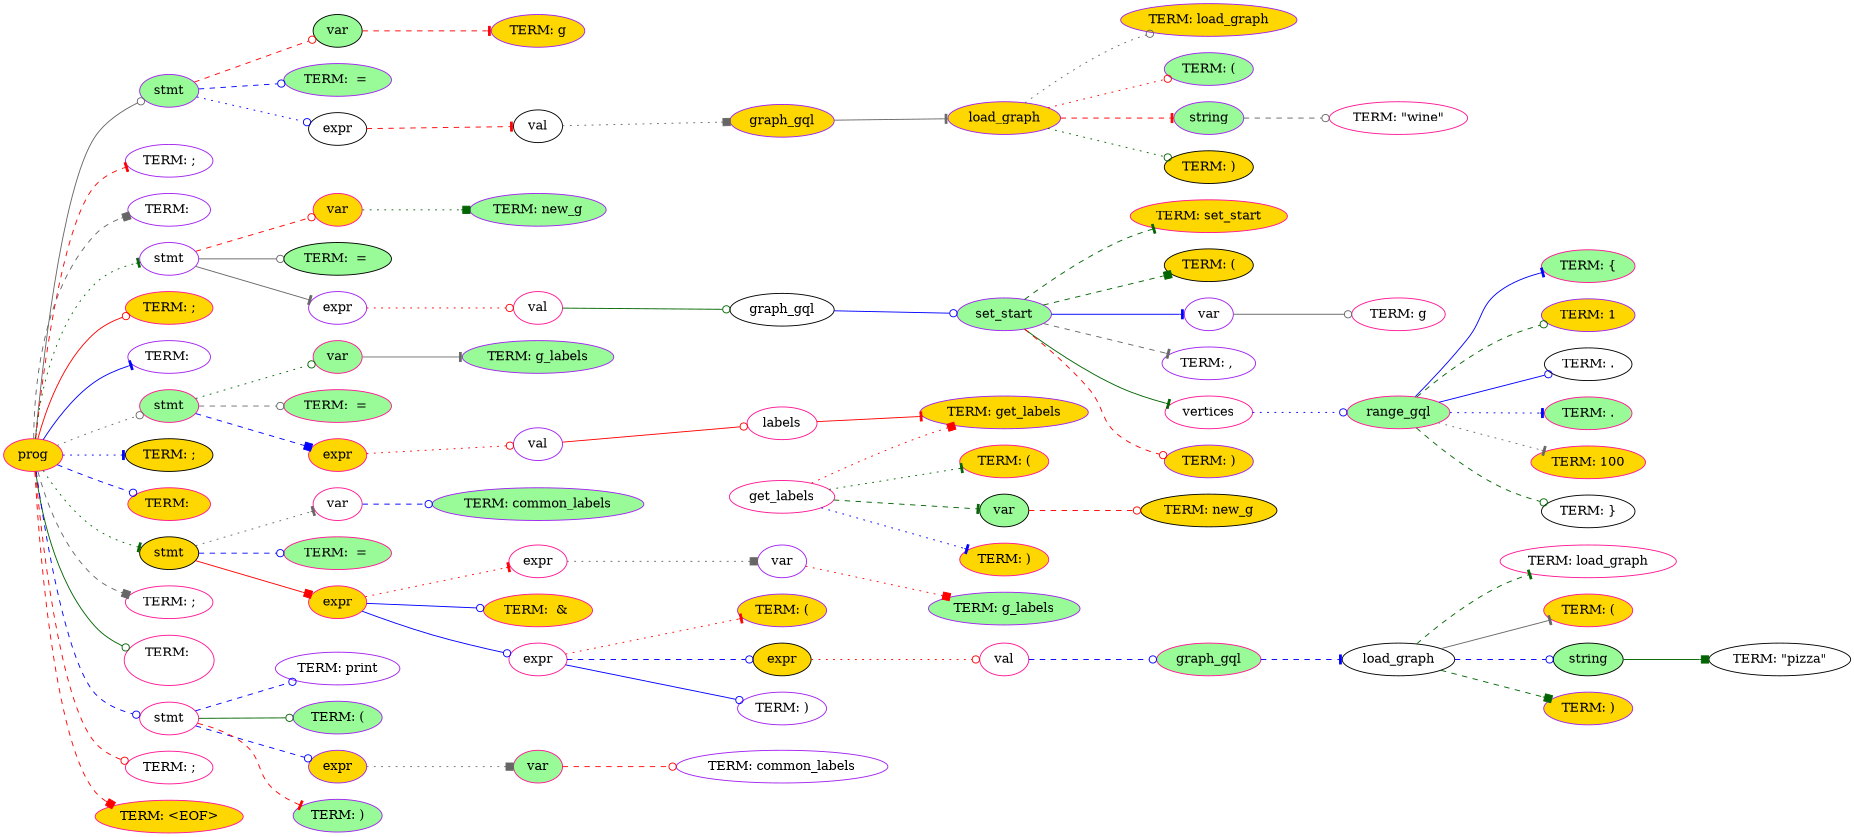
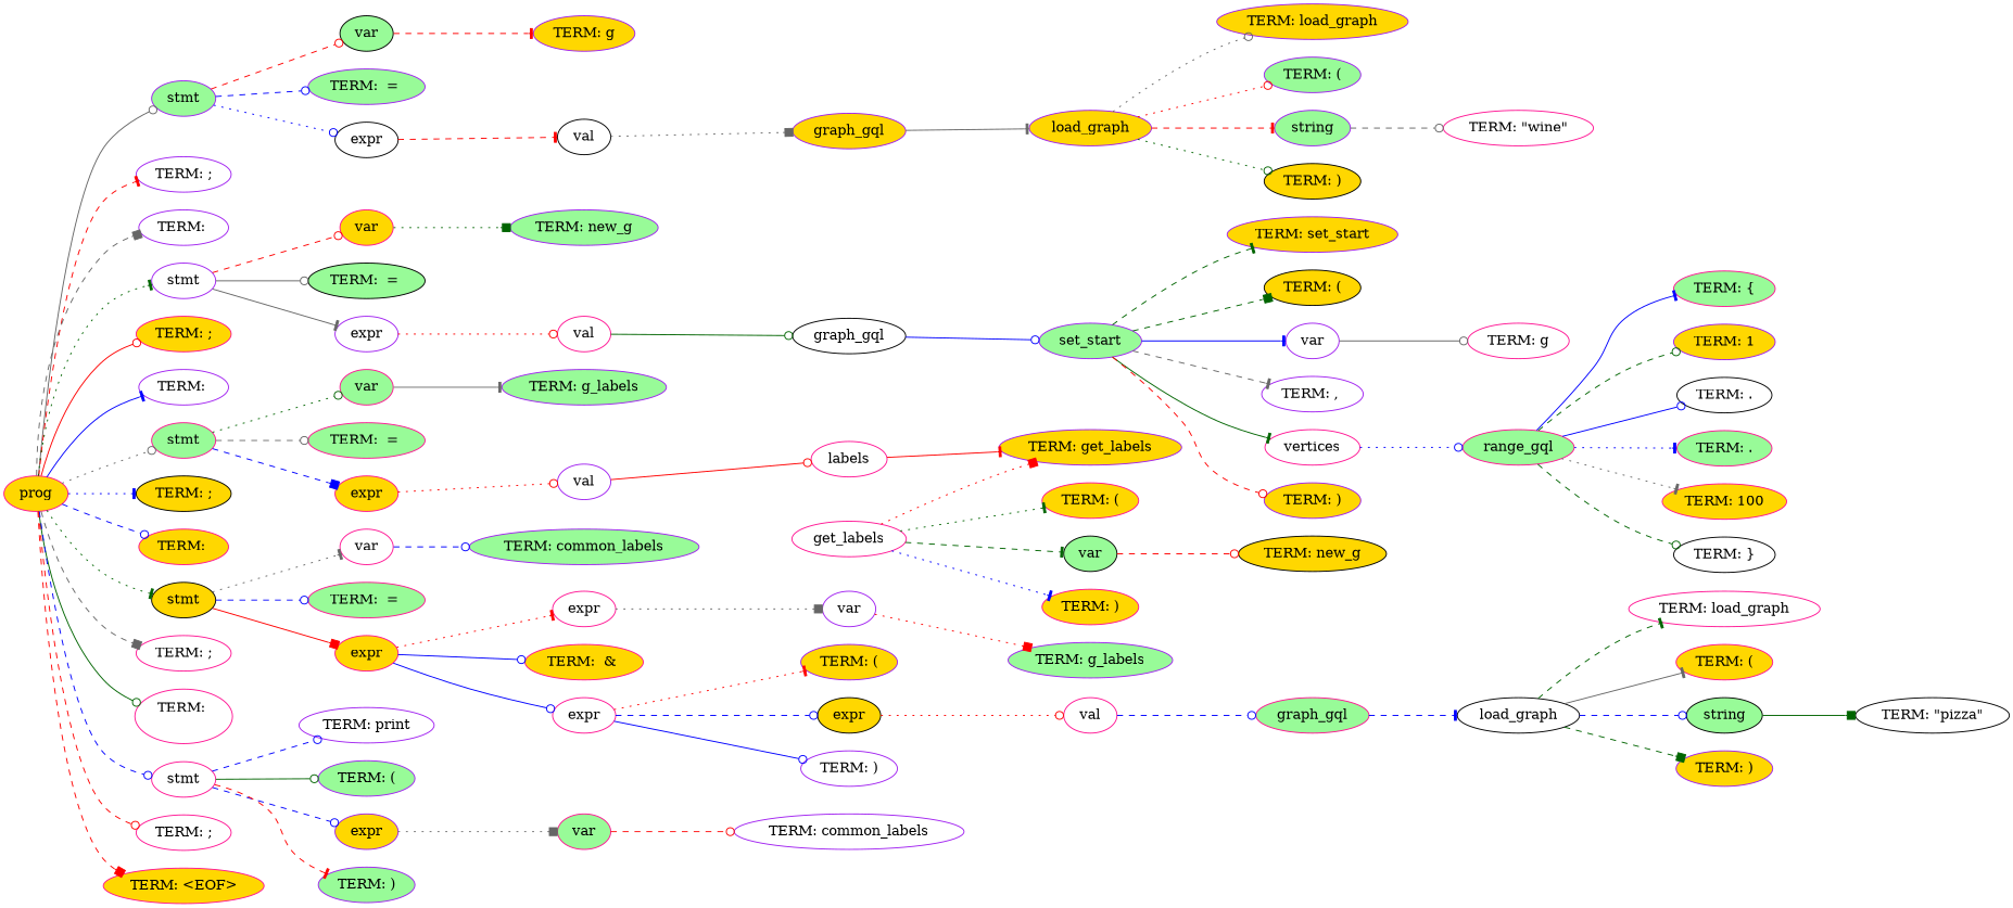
  digraph {
    rankdir=LR
    node [color=deeppink fillcolor=white style=filled]
    edge [arrowhead=odot color=blue style=dashed]
    n1 [fillcolor=gold label=prog]
    n2 [color=purple fillcolor=palegreen label=stmt]
    n3 [color=purple label="TERM: ;"]
    n4 [color=purple label="TERM: \n"]
    n5 [color=purple label=stmt]
    n6 [fillcolor=gold label="TERM: ;"]
    n7 [color=purple label="TERM: \n"]
    n8 [fillcolor=palegreen label=stmt]
    n9 [color=black fillcolor=gold label="TERM: ;"]
    n10 [fillcolor=gold label="TERM: \n"]
    n11 [color=black fillcolor=gold label=stmt]
    n12 [label="TERM: ;"]
    n13 [label="TERM: \n\n"]
    n14 [label=stmt]
    n15 [label="TERM: ;"]
    n16 [fillcolor=gold label="TERM: <EOF>"]
    n17 [color=black fillcolor=palegreen label=var]
    n18 [color=purple fillcolor=palegreen label="TERM:  = "]
    n19 [color=black label=expr]
    n20 [fillcolor=gold label=var]
    n21 [color=black fillcolor=palegreen label="TERM:  = "]
    n22 [color=purple label=expr]
    n23 [fillcolor=palegreen label=var]
    n24 [fillcolor=palegreen label="TERM:  = "]
    n25 [fillcolor=gold label=expr]
    n26 [label=var]
    n27 [fillcolor=palegreen label="TERM:  = "]
    n28 [fillcolor=gold label=expr]
    n29 [color=purple label="TERM: print"]
    n30 [color=purple fillcolor=palegreen label="TERM: ("]
    n31 [color=purple fillcolor=gold label=expr]
    n32 [color=purple fillcolor=palegreen label="TERM: )"]
    n33 [color=purple fillcolor=gold label="TERM: g"]
    n34 [color=black label=val]
    n35 [color=purple fillcolor=gold label=graph_gql]
    n36 [color=purple fillcolor=gold label=load_graph]
    n37 [color=purple fillcolor=gold label="TERM: load_graph"]
    n38 [color=purple fillcolor=palegreen label="TERM: ("]
    n39 [color=purple fillcolor=palegreen label=string]
    n40 [color=black fillcolor=gold label="TERM: )"]
    n41 [label="TERM: \"wine\""]
    n42 [color=purple fillcolor=palegreen label="TERM: new_g"]
    n43 [label=val]
    n44 [color=black label=graph_gql]
    n45 [color=purple fillcolor=palegreen label=set_start]
-   n46 [fillcolor=gold label="TERM: set_start"]
+   n46 [color=purple fillcolor=gold label="TERM: set_start"]
    n47 [color=black fillcolor=gold label="TERM: ("]
    n48 [color=purple label=var]
    n49 [color=purple label="TERM: , "]
    n50 [label=vertices]
    n51 [color=purple fillcolor=gold label="TERM: )"]
    n52 [label="TERM: g"]
    n53 [fillcolor=palegreen label=range_gql]
    n54 [fillcolor=palegreen label="TERM: {"]
    n55 [color=purple fillcolor=gold label="TERM: 1"]
    n56 [color=black label="TERM: ."]
    n57 [fillcolor=palegreen label="TERM: ."]
    n58 [fillcolor=gold label="TERM: 100"]
    n59 [color=black label="TERM: }"]
    n60 [color=purple fillcolor=palegreen label="TERM: g_labels"]
    n61 [color=purple label=val]
    n62 [label=labels]
    n63 [color=purple fillcolor=gold label="TERM: get_labels"]
    n64 [label=get_labels]
    n65 [fillcolor=gold label="TERM: ("]
    n66 [color=black fillcolor=palegreen label=var]
    n67 [fillcolor=gold label="TERM: )"]
    n68 [color=black fillcolor=gold label="TERM: new_g"]
    n69 [color=purple fillcolor=palegreen label="TERM: common_labels"]
    n70 [label=expr]
    n71 [fillcolor=gold label="TERM:  & "]
    n72 [label=expr]
    n73 [color=purple label=var]
    n74 [color=purple fillcolor=gold label="TERM: ("]
    n75 [color=black fillcolor=gold label=expr]
    n76 [color=purple label="TERM: )"]
    n77 [color=purple fillcolor=palegreen label="TERM: g_labels"]
    n78 [label=val]
    n79 [fillcolor=palegreen label=graph_gql]
    n80 [color=black label=load_graph]
    n81 [label="TERM: load_graph"]
    n82 [fillcolor=gold label="TERM: ("]
    n83 [color=black fillcolor=palegreen label=string]
    n84 [color=purple fillcolor=gold label="TERM: )"]
    n85 [color=black label="TERM: \"pizza\""]
    n86 [fillcolor=palegreen label=var]
    n87 [color=purple label="TERM: common_labels"]
    n1 -> n2 [color=gray40 style=solid]
    n1 -> n3 [arrowhead=tee color=red]
    n1 -> n4 [arrowhead=box color=gray40]
    n1 -> n5 [arrowhead=tee color=darkgreen style=dotted]
    n1 -> n6 [color=red style=solid]
    n1 -> n7 [arrowhead=tee style=solid]
    n1 -> n8 [color=gray40 style=dotted]
    n1 -> n9 [arrowhead=tee style=dotted]
    n1 -> n10
    n1 -> n11 [arrowhead=tee color=darkgreen style=dotted]
    n1 -> n12 [arrowhead=box color=gray40]
    n1 -> n13 [color=darkgreen style=solid]
    n1 -> n14
    n1 -> n15 [color=red]
    n1 -> n16 [arrowhead=box color=red]
    n2 -> n17 [color=red]
    n2 -> n18
    n2 -> n19 [style=dotted]
    n5 -> n20 [color=red]
    n5 -> n21 [color=gray40 style=solid]
    n5 -> n22 [arrowhead=tee color=gray40 style=solid]
    n8 -> n23 [color=darkgreen style=dotted]
    n8 -> n24 [color=gray40]
    n8 -> n25 [arrowhead=box]
    n11 -> n26 [arrowhead=tee color=gray40 style=dotted]
    n11 -> n27
    n11 -> n28 [arrowhead=box color=red style=solid]
    n14 -> n29
    n14 -> n30 [color=darkgreen style=solid]
    n14 -> n31
    n14 -> n32 [arrowhead=tee color=red]
    n17 -> n33 [arrowhead=tee color=red]
    n19 -> n34 [arrowhead=tee color=red]
    n20 -> n42 [arrowhead=box color=darkgreen style=dotted]
    n22 -> n43 [color=red style=dotted]
    n23 -> n60 [arrowhead=tee color=gray40 style=solid]
    n25 -> n61 [color=red style=dotted]
    n26 -> n69
    n28 -> n70 [arrowhead=tee color=red style=dotted]
    n28 -> n71 [style=solid]
    n28 -> n72 [style=solid]
    n31 -> n86 [arrowhead=box color=gray40 style=dotted]
    n34 -> n35 [arrowhead=box color=gray40 style=dotted]
    n35 -> n36 [arrowhead=tee color=gray40 style=solid]
    n36 -> n37 [color=gray40 style=dotted]
    n36 -> n38 [color=red style=dotted]
    n36 -> n39 [arrowhead=tee color=red]
    n36 -> n40 [color=darkgreen style=dotted]
    n39 -> n41 [color=gray40]
    n43 -> n44 [color=darkgreen style=solid]
    n44 -> n45 [style=solid]
    n45 -> n46 [arrowhead=tee color=darkgreen]
    n45 -> n47 [arrowhead=box color=darkgreen]
    n45 -> n48 [arrowhead=tee style=solid]
    n45 -> n49 [arrowhead=tee color=gray40]
    n45 -> n50 [arrowhead=tee color=darkgreen style=solid]
    n45 -> n51 [color=red]
    n48 -> n52 [color=gray40 style=solid]
    n50 -> n53 [style=dotted]
    n53 -> n54 [arrowhead=tee style=solid]
    n53 -> n55 [color=darkgreen]
    n53 -> n56 [style=solid]
    n53 -> n57 [arrowhead=tee style=dotted]
    n53 -> n58 [arrowhead=tee color=gray40 style=dotted]
    n53 -> n59 [color=darkgreen]
    n61 -> n62 [color=red style=solid]
    n62 -> n63 [arrowhead=tee color=red style=solid]
    n64 -> n63 [arrowhead=box color=red style=dotted]
    n64 -> n65 [arrowhead=tee color=darkgreen style=dotted]
    n64 -> n66 [arrowhead=tee color=darkgreen]
    n64 -> n67 [arrowhead=tee style=dotted]
    n66 -> n68 [color=red]
    n70 -> n73 [arrowhead=box color=gray40 style=dotted]
    n72 -> n74 [arrowhead=tee color=red style=dotted]
    n72 -> n75
    n72 -> n76 [style=solid]
    n73 -> n77 [arrowhead=box color=red style=dotted]
    n75 -> n78 [color=red style=dotted]
    n78 -> n79
    n79 -> n80 [arrowhead=tee]
    n80 -> n81 [arrowhead=tee color=darkgreen]
    n80 -> n82 [arrowhead=tee color=gray40 style=solid]
    n80 -> n83
    n80 -> n84 [arrowhead=box color=darkgreen]
    n83 -> n85 [arrowhead=box color=darkgreen style=solid]
    n86 -> n87 [color=red]
  }
